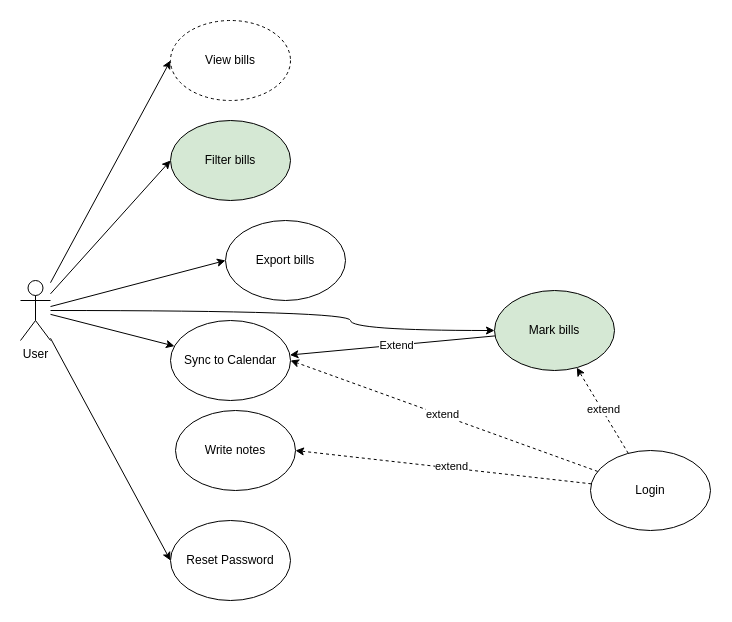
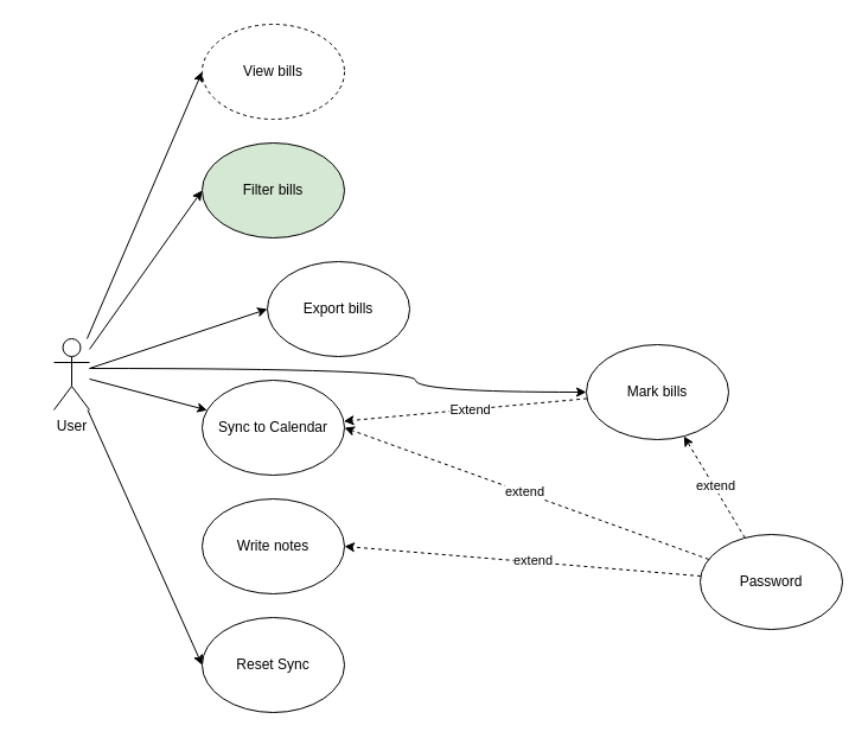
  <mxCell id="0" />
  <mxCell id="1" parent="0" />
  <mxCell id="2" style="rounded=0;orthogonalLoop=1;jettySize=auto;html=1;entryX=0;entryY=0.5;entryDx=0;entryDy=0;" edge="1" parent="1" source="7" target="12"><mxGeometry relative="1" as="geometry" /></mxCell>
  <mxCell id="3" style="rounded=0;orthogonalLoop=1;jettySize=auto;html=1;entryX=0;entryY=0.5;entryDx=0;entryDy=0;" edge="1" parent="1" source="7" target="16"><mxGeometry relative="1" as="geometry" /></mxCell>
  <mxCell id="4" style="rounded=0;orthogonalLoop=1;jettySize=auto;html=1;" edge="1" parent="1" source="7" target="13"><mxGeometry relative="1" as="geometry" /></mxCell>
  <mxCell id="5" style="rounded=0;orthogonalLoop=1;jettySize=auto;html=1;entryX=0;entryY=0.5;entryDx=0;entryDy=0;" edge="1" parent="1" source="7" target="11"><mxGeometry relative="1" as="geometry" /></mxCell>
  <mxCell id="6" style="edgeStyle=orthogonalEdgeStyle;rounded=0;orthogonalLoop=1;jettySize=auto;html=1;curved=1;" edge="1" parent="1" source="7" target="10"><mxGeometry relative="1" as="geometry"><Array as="points"><mxPoint x="350" y="310" /><mxPoint x="350" y="330" /></Array></mxGeometry></mxCell>
- <mxCell id="7" value="User" style="shape=umlActor;verticalLabelPosition=bottom;verticalAlign=top;html=1;outlineConnect=0;" vertex="1" parent="1"><mxGeometry x="20" y="280" width="30" height="60" as="geometry" /></mxCell>
- <mxCell id="8" style="rounded=0;orthogonalLoop=1;jettySize=auto;html=1;dashed=0;" edge="1" parent="1" source="10" target="13"><mxGeometry relative="1" as="geometry" /></mxCell>
+ <mxCell id="7" value="User" style="shape=umlActor;verticalLabelPosition=bottom;verticalAlign=top;html=1;outlineConnect=0;" vertex="1" parent="1"><mxGeometry x="45" y="285" width="30" height="60" as="geometry" /></mxCell>
+ <mxCell id="8" style="rounded=0;orthogonalLoop=1;jettySize=auto;html=1;dashed=1;" edge="1" parent="1" source="10" target="13"><mxGeometry relative="1" as="geometry" /></mxCell>
  <mxCell id="9" value="Extend" style="edgeLabel;html=1;align=center;verticalAlign=middle;resizable=0;points=[];" connectable="0" vertex="1" parent="8"><mxGeometry x="-0.037" relative="1" as="geometry"><mxPoint as="offset" /></mxGeometry></mxCell>
- <mxCell id="10" value="&lt;div&gt;Mark bills&lt;/div&gt;" style="ellipse;whiteSpace=wrap;html=1;fillColor=#d5e8d4;" vertex="1" parent="1"><mxGeometry x="494" y="290" width="120" height="80" as="geometry" /></mxCell>
+ <mxCell id="10" value="&lt;div&gt;Mark bills&lt;/div&gt;" style="ellipse;whiteSpace=wrap;html=1;" vertex="1" parent="1"><mxGeometry x="494" y="290" width="120" height="80" as="geometry" /></mxCell>
  <mxCell id="11" value="&lt;div&gt;View bills&lt;/div&gt;" style="ellipse;whiteSpace=wrap;html=1;dashed=1;" vertex="1" parent="1"><mxGeometry x="170" y="20" width="120" height="80" as="geometry" /></mxCell>
  <mxCell id="12" value="&lt;div&gt;Filter bills&lt;/div&gt;" style="ellipse;whiteSpace=wrap;html=1;fillColor=#d5e8d4;" vertex="1" parent="1"><mxGeometry x="170" y="120" width="120" height="80" as="geometry" /></mxCell>
  <mxCell id="13" value="Sync to Calendar" style="ellipse;whiteSpace=wrap;html=1;" vertex="1" parent="1"><mxGeometry x="170" y="320" width="120" height="80" as="geometry" /></mxCell>
- <mxCell id="14" value="Write notes" style="ellipse;whiteSpace=wrap;html=1;" vertex="1" parent="1"><mxGeometry x="175" y="410" width="120" height="80" as="geometry" /></mxCell>
- <mxCell id="15" value="Reset Password" style="ellipse;whiteSpace=wrap;html=1;" vertex="1" parent="1"><mxGeometry x="170" y="520" width="120" height="80" as="geometry" /></mxCell>
+ <mxCell id="14" value="Write notes" style="ellipse;whiteSpace=wrap;html=1;" vertex="1" parent="1"><mxGeometry x="170" y="420" width="120" height="80" as="geometry" /></mxCell>
+ <mxCell id="15" value="Reset Sync" style="ellipse;whiteSpace=wrap;html=1;" vertex="1" parent="1"><mxGeometry x="170" y="520" width="120" height="80" as="geometry" /></mxCell>
  <mxCell id="16" value="Export bills" style="ellipse;whiteSpace=wrap;html=1;" vertex="1" parent="1"><mxGeometry x="225" y="220" width="120" height="80" as="geometry" /></mxCell>
- <mxCell id="17" value="&lt;div&gt;Login&lt;/div&gt;" style="ellipse;whiteSpace=wrap;html=1;" vertex="1" parent="1"><mxGeometry x="590" y="450" width="120" height="80" as="geometry" /></mxCell>
+ <mxCell id="17" value="&lt;div&gt;Password&lt;/div&gt;" style="ellipse;whiteSpace=wrap;html=1;" vertex="1" parent="1"><mxGeometry x="590" y="450" width="120" height="80" as="geometry" /></mxCell>
  <mxCell id="18" style="rounded=0;orthogonalLoop=1;jettySize=auto;html=1;entryX=1;entryY=0.5;entryDx=0;entryDy=0;dashed=1;" edge="1" parent="1" source="17" target="13"><mxGeometry relative="1" as="geometry" /></mxCell>
  <mxCell id="19" value="extend" style="edgeLabel;html=1;align=center;verticalAlign=middle;resizable=0;points=[];" connectable="0" vertex="1" parent="18"><mxGeometry x="0.018" y="-1" relative="1" as="geometry"><mxPoint as="offset" /></mxGeometry></mxCell>
  <mxCell id="20" style="rounded=0;orthogonalLoop=1;jettySize=auto;html=1;entryX=1;entryY=0.5;entryDx=0;entryDy=0;dashed=1;" edge="1" parent="1" source="17" target="14"><mxGeometry relative="1" as="geometry" /></mxCell>
  <mxCell id="21" value="extend" style="edgeLabel;html=1;align=center;verticalAlign=middle;resizable=0;points=[];" connectable="0" vertex="1" parent="20"><mxGeometry x="-0.052" y="-2" relative="1" as="geometry"><mxPoint as="offset" /></mxGeometry></mxCell>
  <mxCell id="22" style="rounded=0;orthogonalLoop=1;jettySize=auto;html=1;dashed=1;" edge="1" parent="1" source="17" target="10"><mxGeometry relative="1" as="geometry"><mxPoint x="452" y="399" as="sourcePoint" /><mxPoint x="300" y="370" as="targetPoint" /></mxGeometry></mxCell>
  <mxCell id="23" value="extend" style="edgeLabel;html=1;align=center;verticalAlign=middle;resizable=0;points=[];" connectable="0" vertex="1" parent="22"><mxGeometry x="0.018" y="-1" relative="1" as="geometry"><mxPoint as="offset" /></mxGeometry></mxCell>
  <mxCell id="24" value="" style="endArrow=classic;html=1;rounded=0;entryX=0;entryY=0.5;entryDx=0;entryDy=0;" edge="1" parent="1" source="7" target="15"><mxGeometry width="50" height="50" relative="1" as="geometry"><mxPoint x="330" y="450" as="sourcePoint" /><mxPoint x="380" y="400" as="targetPoint" /></mxGeometry></mxCell>
